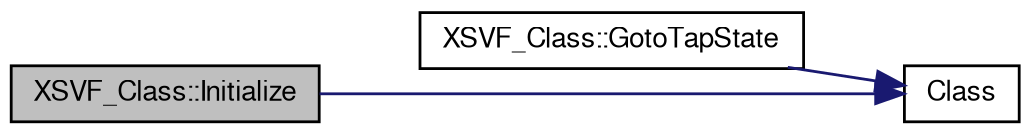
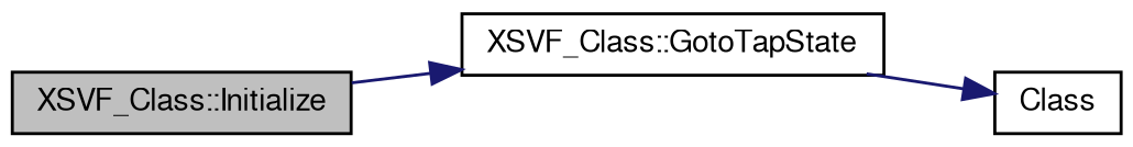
  digraph {
    rankdir=LR
    node [color=black fontname=FreeSans fontsize=10 shape=record]
    edge [color=midnightblue fontname=FreeSans fontsize=10 labelfontname=FreeSans labelfontsize=10 style=solid]
    n1 [fillcolor=grey75 fontcolor=black height=0.2 label="XSVF_Class::Initialize" style=filled width=0.4]
    n2 [height=0.2 label="XSVF_Class::GotoTapState" width=0.4]
    n3 [height=0.2 label=Class width=0.4]
-   n1 -> n3
+   n1 -> n2
    n2 -> n3
  }
